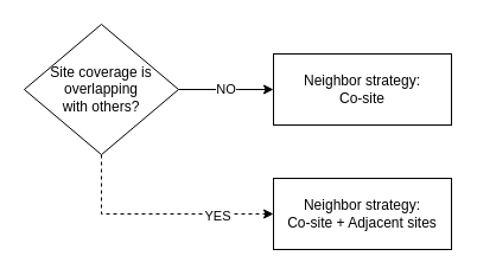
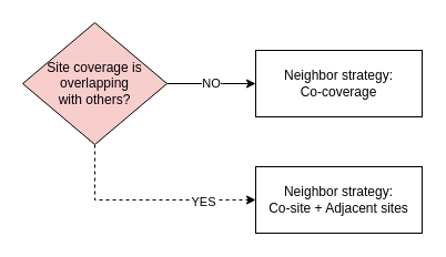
  <mxCell id="0" />
  <mxCell id="1" parent="0" />
  <mxCell id="2" value="NO" style="edgeStyle=orthogonalEdgeStyle;rounded=0;orthogonalLoop=1;jettySize=auto;html=1;" edge="1" parent="1" source="5"><mxGeometry relative="1" as="geometry"><mxPoint x="230" y="75" as="targetPoint" /><Array as="points"><mxPoint x="200" y="75" /><mxPoint x="200" y="75" /></Array></mxGeometry></mxCell>
  <mxCell id="3" style="edgeStyle=orthogonalEdgeStyle;rounded=0;orthogonalLoop=1;jettySize=auto;html=1;entryX=0;entryY=0.5;entryDx=0;entryDy=0;exitX=0.5;exitY=1;exitDx=0;exitDy=0;dashed=1;" edge="1" parent="1" source="5" target="7"><mxGeometry relative="1" as="geometry" /></mxCell>
  <mxCell id="4" value="YES" style="edgeLabel;html=1;align=center;verticalAlign=middle;resizable=0;points=[];" vertex="1" connectable="0" parent="3"><mxGeometry x="0.508" y="-1" relative="1" as="geometry"><mxPoint as="offset" /></mxGeometry></mxCell>
- <mxCell id="5" value="Site coverage is overlapping&lt;br&gt;with others?" style="rhombus;whiteSpace=wrap;html=1;" vertex="1" parent="1"><mxGeometry x="20" y="20" width="130" height="110" as="geometry" /></mxCell>
- <mxCell id="6" value="Neighbor strategy:&lt;br&gt;Co-site" style="rounded=0;whiteSpace=wrap;html=1;" vertex="1" parent="1"><mxGeometry x="230" y="45" width="150" height="60" as="geometry" /></mxCell>
+ <mxCell id="5" value="Site coverage is overlapping&lt;br&gt;with others?" style="rhombus;whiteSpace=wrap;html=1;fillColor=#f8cecc;" vertex="1" parent="1"><mxGeometry x="20" y="20" width="130" height="110" as="geometry" /></mxCell>
+ <mxCell id="6" value="Neighbor strategy:&lt;br&gt;Co-coverage" style="rounded=0;whiteSpace=wrap;html=1;" vertex="1" parent="1"><mxGeometry x="230" y="45" width="150" height="60" as="geometry" /></mxCell>
  <mxCell id="7" value="&lt;span&gt;Neighbor strategy:&lt;/span&gt;&lt;br&gt;&lt;span&gt;Co-site + Adjacent sites&lt;/span&gt;" style="rounded=0;whiteSpace=wrap;html=1;" vertex="1" parent="1"><mxGeometry x="230" y="150" width="150" height="60" as="geometry" /></mxCell>
